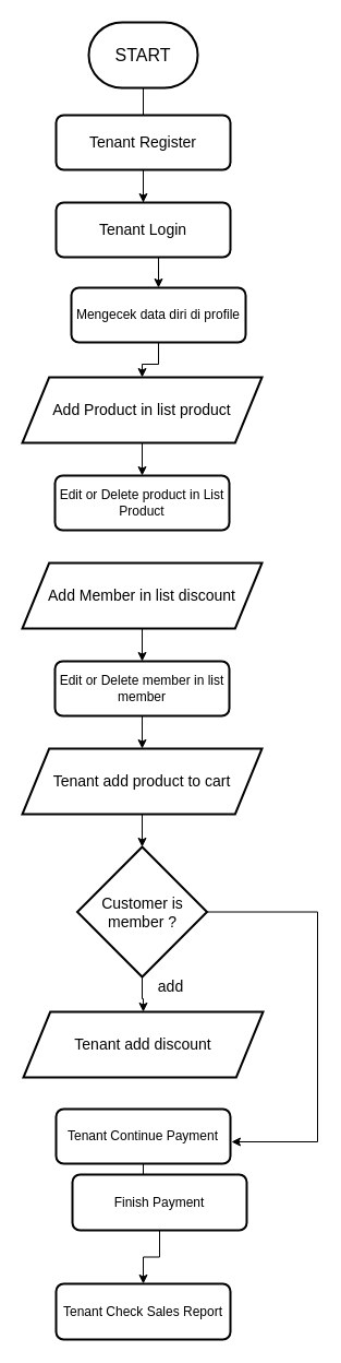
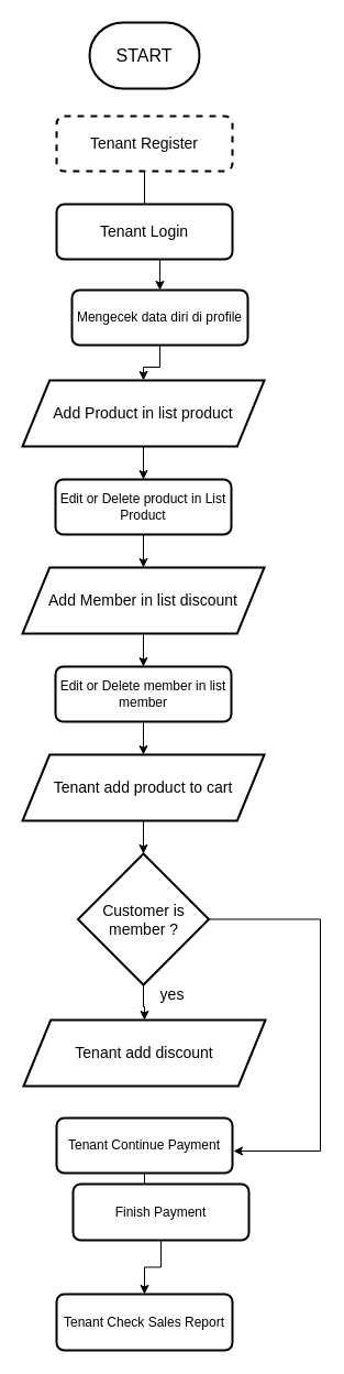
  <mxCell id="0" />
  <mxCell id="1" parent="0" />
- <mxCell id="2" value="" style="edgeStyle=orthogonalEdgeStyle;rounded=0;orthogonalLoop=1;jettySize=auto;html=1;fontSize=14;" edge="1" parent="1" source="3" target="6"><mxGeometry relative="1" as="geometry" /></mxCell>
  <mxCell id="3" value="&lt;font style=&quot;font-size: 16px;&quot;&gt;&lt;font style=&quot;font-size: 16px;&quot;&gt;START&lt;/font&gt;&lt;/font&gt;" style="strokeWidth=2;html=1;shape=mxgraph.flowchart.terminator;whiteSpace=wrap;" vertex="1" parent="1"><mxGeometry x="81" y="20" width="100" height="60" as="geometry" /></mxCell>
  <mxCell id="4" value="" style="edgeStyle=orthogonalEdgeStyle;rounded=0;orthogonalLoop=1;jettySize=auto;html=1;fontSize=14;" edge="1" parent="1" source="5" target="8"><mxGeometry relative="1" as="geometry" /></mxCell>
- <mxCell id="5" value="&lt;font style=&quot;font-size: 14px;&quot;&gt;&lt;font style=&quot;font-size: 14px;&quot;&gt;Tenant Register&lt;/font&gt;&lt;/font&gt;" style="rounded=1;whiteSpace=wrap;html=1;absoluteArcSize=1;arcSize=14;strokeWidth=2;" vertex="1" parent="1"><mxGeometry x="51" y="105" width="160" height="50" as="geometry" /></mxCell>
+ <mxCell id="5" value="&lt;font style=&quot;font-size: 14px;&quot;&gt;&lt;font style=&quot;font-size: 14px;&quot;&gt;Tenant Register&lt;/font&gt;&lt;/font&gt;" style="rounded=1;whiteSpace=wrap;html=1;absoluteArcSize=1;arcSize=14;strokeWidth=2;dashed=1;" vertex="1" parent="1"><mxGeometry x="51" y="105" width="160" height="50" as="geometry" /></mxCell>
  <mxCell id="6" value="&lt;font style=&quot;font-size: 14px;&quot;&gt;&lt;font style=&quot;font-size: 14px;&quot;&gt;Tenant Login&lt;/font&gt;&lt;/font&gt;" style="rounded=1;whiteSpace=wrap;html=1;absoluteArcSize=1;arcSize=14;strokeWidth=2;" vertex="1" parent="1"><mxGeometry x="51" y="185" width="160" height="50" as="geometry" /></mxCell>
  <mxCell id="7" value="" style="edgeStyle=orthogonalEdgeStyle;rounded=0;orthogonalLoop=1;jettySize=auto;html=1;fontSize=14;" edge="1" parent="1" source="8" target="10"><mxGeometry relative="1" as="geometry" /></mxCell>
  <mxCell id="8" value="Mengecek data diri di profile" style="rounded=1;whiteSpace=wrap;html=1;absoluteArcSize=1;arcSize=14;strokeWidth=2;" vertex="1" parent="1"><mxGeometry x="65" y="263" width="160" height="50" as="geometry" /></mxCell>
  <mxCell id="9" value="" style="edgeStyle=orthogonalEdgeStyle;rounded=0;orthogonalLoop=1;jettySize=auto;html=1;fontSize=14;" edge="1" parent="1" source="10" target="12"><mxGeometry relative="1" as="geometry" /></mxCell>
  <mxCell id="10" value="Add Product in list product" style="shape=parallelogram;html=1;strokeWidth=2;perimeter=parallelogramPerimeter;whiteSpace=wrap;rounded=1;arcSize=0;size=0.112;fontSize=14;" vertex="1" parent="1"><mxGeometry x="20" y="345" width="220" height="60" as="geometry" /></mxCell>
+ <mxCell id="11" value="" style="edgeStyle=orthogonalEdgeStyle;rounded=0;orthogonalLoop=1;jettySize=auto;html=1;fontSize=14;" edge="1" parent="1" source="12" target="14"><mxGeometry relative="1" as="geometry" /></mxCell>
  <mxCell id="12" value="Edit or Delete product in List Product" style="rounded=1;whiteSpace=wrap;html=1;absoluteArcSize=1;arcSize=14;strokeWidth=2;" vertex="1" parent="1"><mxGeometry x="50" y="435" width="160" height="50" as="geometry" /></mxCell>
  <mxCell id="13" value="" style="edgeStyle=orthogonalEdgeStyle;rounded=0;orthogonalLoop=1;jettySize=auto;html=1;fontSize=14;" edge="1" parent="1" source="14" target="16"><mxGeometry relative="1" as="geometry" /></mxCell>
  <mxCell id="14" value="Add Member in list discount" style="shape=parallelogram;html=1;strokeWidth=2;perimeter=parallelogramPerimeter;whiteSpace=wrap;rounded=1;arcSize=0;size=0.112;fontSize=14;" vertex="1" parent="1"><mxGeometry x="20" y="515" width="220" height="60" as="geometry" /></mxCell>
  <mxCell id="15" value="" style="edgeStyle=orthogonalEdgeStyle;rounded=0;orthogonalLoop=1;jettySize=auto;html=1;fontSize=14;" edge="1" parent="1" source="16" target="18"><mxGeometry relative="1" as="geometry" /></mxCell>
  <mxCell id="16" value="Edit or Delete member in list member" style="rounded=1;whiteSpace=wrap;html=1;absoluteArcSize=1;arcSize=14;strokeWidth=2;" vertex="1" parent="1"><mxGeometry x="50" y="605" width="160" height="50" as="geometry" /></mxCell>
  <mxCell id="17" value="" style="edgeStyle=orthogonalEdgeStyle;rounded=0;orthogonalLoop=1;jettySize=auto;html=1;fontSize=14;" edge="1" parent="1" source="18" target="22"><mxGeometry relative="1" as="geometry" /></mxCell>
  <mxCell id="18" value="Tenant add product to cart" style="shape=parallelogram;html=1;strokeWidth=2;perimeter=parallelogramPerimeter;whiteSpace=wrap;rounded=1;arcSize=0;size=0.112;fontSize=14;" vertex="1" parent="1"><mxGeometry x="20" y="685" width="220" height="60" as="geometry" /></mxCell>
  <mxCell id="19" value="Tenant add discount" style="shape=parallelogram;html=1;strokeWidth=2;perimeter=parallelogramPerimeter;whiteSpace=wrap;rounded=1;arcSize=0;size=0.112;fontSize=14;" vertex="1" parent="1"><mxGeometry x="21" y="926" width="220" height="60" as="geometry" /></mxCell>
  <mxCell id="20" value="" style="edgeStyle=orthogonalEdgeStyle;rounded=0;orthogonalLoop=1;jettySize=auto;html=1;fontSize=14;" edge="1" parent="1" source="22" target="19"><mxGeometry relative="1" as="geometry" /></mxCell>
  <mxCell id="21" style="edgeStyle=orthogonalEdgeStyle;rounded=0;orthogonalLoop=1;jettySize=auto;html=1;fontSize=14;entryX=1.006;entryY=0.6;entryDx=0;entryDy=0;entryPerimeter=0;" edge="1" parent="1" source="22" target="25"><mxGeometry relative="1" as="geometry"><mxPoint x="251" y="1045" as="targetPoint" /><Array as="points"><mxPoint x="291" y="835" /><mxPoint x="291" y="1045" /></Array></mxGeometry></mxCell>
  <mxCell id="22" value="&lt;div&gt;Customer is &lt;br&gt;&lt;/div&gt;&lt;div&gt;member ?&lt;br&gt;&lt;/div&gt;" style="strokeWidth=2;html=1;shape=mxgraph.flowchart.decision;whiteSpace=wrap;fontSize=14;" vertex="1" parent="1"><mxGeometry x="70.5" y="775" width="119" height="119" as="geometry" /></mxCell>
- <mxCell id="23" value="add" style="text;html=1;align=center;verticalAlign=middle;resizable=0;points=[];autosize=1;strokeColor=none;fillColor=none;fontSize=14;" vertex="1" parent="1"><mxGeometry x="131" y="888" width="50" height="30" as="geometry" /></mxCell>
+ <mxCell id="23" value="yes" style="text;html=1;align=center;verticalAlign=middle;resizable=0;points=[];autosize=1;strokeColor=none;fillColor=none;fontSize=14;" vertex="1" parent="1"><mxGeometry x="131" y="888" width="50" height="30" as="geometry" /></mxCell>
  <mxCell id="24" value="" style="edgeStyle=orthogonalEdgeStyle;rounded=0;orthogonalLoop=1;jettySize=auto;html=1;fontSize=14;" edge="1" parent="1" source="25" target="27"><mxGeometry relative="1" as="geometry" /></mxCell>
  <mxCell id="25" value="Tenant Continue Payment" style="rounded=1;whiteSpace=wrap;html=1;absoluteArcSize=1;arcSize=14;strokeWidth=2;" vertex="1" parent="1"><mxGeometry x="51" y="1015" width="160" height="50" as="geometry" /></mxCell>
  <mxCell id="26" value="" style="edgeStyle=orthogonalEdgeStyle;rounded=0;orthogonalLoop=1;jettySize=auto;html=1;fontSize=14;" edge="1" parent="1" source="27" target="28"><mxGeometry relative="1" as="geometry" /></mxCell>
  <mxCell id="27" value="Finish Payment" style="rounded=1;whiteSpace=wrap;html=1;absoluteArcSize=1;arcSize=14;strokeWidth=2;" vertex="1" parent="1"><mxGeometry x="66" y="1075" width="160" height="51" as="geometry" /></mxCell>
  <mxCell id="28" value="Tenant Check Sales Report " style="rounded=1;whiteSpace=wrap;html=1;absoluteArcSize=1;arcSize=14;strokeWidth=2;" vertex="1" parent="1"><mxGeometry x="51" y="1175" width="160" height="51" as="geometry" /></mxCell>
